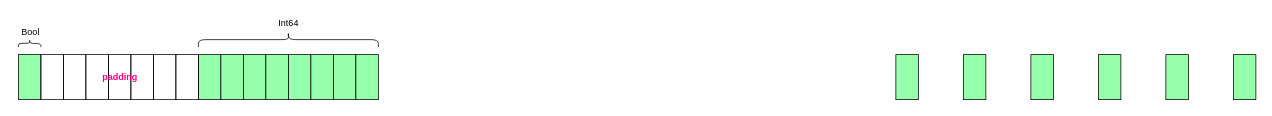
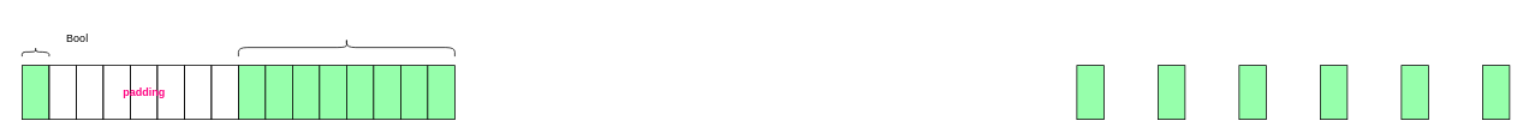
  <mxCell id="0" />
  <mxCell id="1" parent="0" />
  <mxCell id="2" value="" style="rounded=0;whiteSpace=wrap;html=1;strokeColor=#000000;fillColor=#96FFAB;gradientColor=none;flipH=1;" vertex="1" parent="1"><mxGeometry x="24" y="72" width="30" height="60" as="geometry" /></mxCell>
  <mxCell id="3" value="" style="rounded=0;whiteSpace=wrap;html=1;strokeColor=#000000;fillColor=none;gradientColor=none;flipH=1;" vertex="1" parent="1"><mxGeometry x="54" y="72" width="30" height="60" as="geometry" /></mxCell>
  <mxCell id="4" value="" style="rounded=0;whiteSpace=wrap;html=1;strokeColor=#000000;fillColor=#96FFAB;gradientColor=none;flipH=1;" vertex="1" parent="1"><mxGeometry x="264" y="72" width="30" height="60" as="geometry" /></mxCell>
  <mxCell id="5" value="" style="rounded=0;whiteSpace=wrap;html=1;strokeColor=#000000;fillColor=#96FFAB;gradientColor=none;flipH=1;" vertex="1" parent="1"><mxGeometry x="294" y="72" width="30" height="60" as="geometry" /></mxCell>
  <mxCell id="6" value="" style="rounded=0;whiteSpace=wrap;html=1;strokeColor=#000000;fillColor=#96FFAB;gradientColor=none;flipH=1;" vertex="1" parent="1"><mxGeometry x="324" y="72" width="30" height="60" as="geometry" /></mxCell>
  <mxCell id="7" value="" style="rounded=0;whiteSpace=wrap;html=1;strokeColor=#000000;fillColor=#96FFAB;gradientColor=none;flipH=1;" vertex="1" parent="1"><mxGeometry x="354" y="72" width="30" height="60" as="geometry" /></mxCell>
  <mxCell id="8" value="" style="rounded=0;whiteSpace=wrap;html=1;strokeColor=#000000;fillColor=#96FFAB;gradientColor=none;flipH=1;" vertex="1" parent="1"><mxGeometry x="384" y="72" width="30" height="60" as="geometry" /></mxCell>
  <mxCell id="9" value="" style="rounded=0;whiteSpace=wrap;html=1;strokeColor=#000000;fillColor=#96FFAB;gradientColor=none;flipH=1;" vertex="1" parent="1"><mxGeometry x="414" y="72" width="30" height="60" as="geometry" /></mxCell>
  <mxCell id="10" value="" style="rounded=0;whiteSpace=wrap;html=1;strokeColor=#000000;fillColor=#96FFAB;gradientColor=none;flipH=1;" vertex="1" parent="1"><mxGeometry x="444" y="72" width="30" height="60" as="geometry" /></mxCell>
  <mxCell id="11" value="" style="rounded=0;whiteSpace=wrap;html=1;strokeColor=#000000;fillColor=#96FFAB;gradientColor=none;flipH=1;" vertex="1" parent="1"><mxGeometry x="474" y="72" width="30" height="60" as="geometry" /></mxCell>
  <mxCell id="12" value="" style="rounded=0;whiteSpace=wrap;html=1;strokeColor=#000000;fillColor=#96FFAB;gradientColor=none;flipH=1;" vertex="1" parent="1"><mxGeometry x="1194" y="72" width="30" height="60" as="geometry" /></mxCell>
  <mxCell id="13" value="" style="rounded=0;whiteSpace=wrap;html=1;strokeColor=#000000;fillColor=#96FFAB;gradientColor=none;flipH=1;" vertex="1" parent="1"><mxGeometry x="1284" y="72" width="30" height="60" as="geometry" /></mxCell>
  <mxCell id="14" value="" style="rounded=0;whiteSpace=wrap;html=1;strokeColor=#000000;fillColor=#96FFAB;gradientColor=none;flipH=1;" vertex="1" parent="1"><mxGeometry x="1374" y="72" width="30" height="60" as="geometry" /></mxCell>
  <mxCell id="15" value="" style="rounded=0;whiteSpace=wrap;html=1;strokeColor=#000000;fillColor=#96FFAB;gradientColor=none;flipH=1;" vertex="1" parent="1"><mxGeometry x="1464" y="72" width="30" height="60" as="geometry" /></mxCell>
  <mxCell id="16" value="" style="rounded=0;whiteSpace=wrap;html=1;strokeColor=#000000;fillColor=#96FFAB;gradientColor=none;flipH=1;" vertex="1" parent="1"><mxGeometry x="1554" y="72" width="30" height="60" as="geometry" /></mxCell>
  <mxCell id="17" value="" style="rounded=0;whiteSpace=wrap;html=1;strokeColor=#000000;fillColor=#96FFAB;gradientColor=none;flipH=1;" vertex="1" parent="1"><mxGeometry x="1644" y="72" width="30" height="60" as="geometry" /></mxCell>
- <mxCell id="18" value="Bool" style="text;html=1;align=center;verticalAlign=middle;resizable=0;points=[];autosize=1;" vertex="1" parent="1"><mxGeometry x="20" y="32" width="40" height="20" as="geometry" /></mxCell>
+ <mxCell id="18" value="Bool" style="text;html=1;align=center;verticalAlign=middle;resizable=0;points=[];autosize=1;" vertex="1" parent="1"><mxGeometry x="65" y="32" width="40" height="20" as="geometry" /></mxCell>
  <mxCell id="19" value="" style="shape=curlyBracket;whiteSpace=wrap;html=1;rounded=1;strokeColor=#000000;fillColor=none;gradientColor=none;direction=south;" vertex="1" parent="1"><mxGeometry x="24" y="52" width="30" height="10" as="geometry" /></mxCell>
  <mxCell id="20" value="" style="rounded=0;whiteSpace=wrap;html=1;strokeColor=#000000;fillColor=none;gradientColor=none;flipH=1;" vertex="1" parent="1"><mxGeometry x="84" y="72" width="30" height="60" as="geometry" /></mxCell>
  <mxCell id="21" value="" style="rounded=0;whiteSpace=wrap;html=1;strokeColor=#000000;fillColor=none;gradientColor=none;flipH=1;" vertex="1" parent="1"><mxGeometry x="114" y="72" width="30" height="60" as="geometry" /></mxCell>
  <mxCell id="22" value="" style="rounded=0;whiteSpace=wrap;html=1;strokeColor=#000000;fillColor=none;gradientColor=none;flipH=1;" vertex="1" parent="1"><mxGeometry x="144" y="72" width="30" height="60" as="geometry" /></mxCell>
  <mxCell id="23" value="" style="rounded=0;whiteSpace=wrap;html=1;strokeColor=#000000;fillColor=none;gradientColor=none;flipH=1;" vertex="1" parent="1"><mxGeometry x="174" y="72" width="30" height="60" as="geometry" /></mxCell>
  <mxCell id="24" value="" style="rounded=0;whiteSpace=wrap;html=1;strokeColor=#000000;fillColor=none;gradientColor=none;flipH=1;" vertex="1" parent="1"><mxGeometry x="204" y="72" width="30" height="60" as="geometry" /></mxCell>
  <mxCell id="25" value="" style="rounded=0;whiteSpace=wrap;html=1;strokeColor=#000000;fillColor=none;gradientColor=none;flipH=1;" vertex="1" parent="1"><mxGeometry x="234" y="72" width="30" height="60" as="geometry" /></mxCell>
  <mxCell id="26" value="" style="shape=curlyBracket;whiteSpace=wrap;html=1;rounded=1;strokeColor=#000000;fillColor=none;gradientColor=none;direction=south;" vertex="1" parent="1"><mxGeometry x="264" y="42" width="240" height="20" as="geometry" /></mxCell>
- <mxCell id="27" value="Int64" style="text;html=1;align=center;verticalAlign=middle;resizable=0;points=[];autosize=1;" vertex="1" parent="1"><mxGeometry x="364" y="20" width="40" height="20" as="geometry" /></mxCell>
  <mxCell id="28" value="padding" style="text;html=1;align=center;verticalAlign=middle;resizable=0;points=[];autosize=1;fontStyle=1;fontColor=#FF0080;" vertex="1" parent="1"><mxGeometry x="129" y="92" width="60" height="20" as="geometry" /></mxCell>
